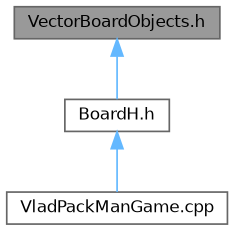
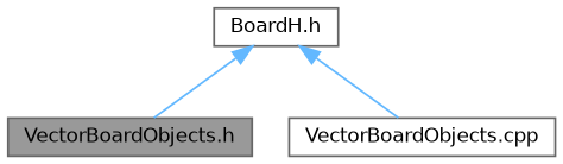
  digraph {
    fontname="DejaVu Sans"
    node [color=grey40 fillcolor=white fontname="DejaVu Sans" fontsize=10 shape=box style=filled]
    edge [color=steelblue1 dir=back fontname="DejaVu Sans" fontsize=10 labelfontname=Helvetica labelfontsize=10 style=solid]
    n1 [color=gray40 fillcolor=grey60 fontcolor=black height=0.2 label="VectorBoardObjects.h" width=0.4]
    n2 [height=0.2 label="BoardH.h" width=0.4]
-   n3 [height=0.2 label="VladPackManGame.cpp" width=0.4]
-   n1 -> n2
+   n3 [height=0.2 label="VectorBoardObjects.cpp" width=0.4]
+   n2 -> n1
    n2 -> n3
  }
